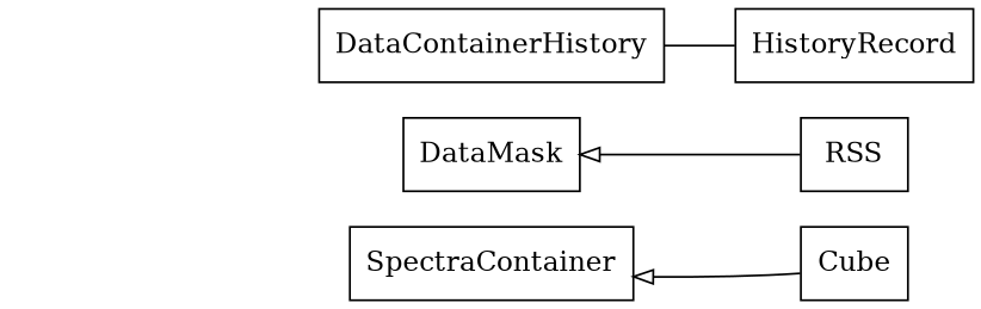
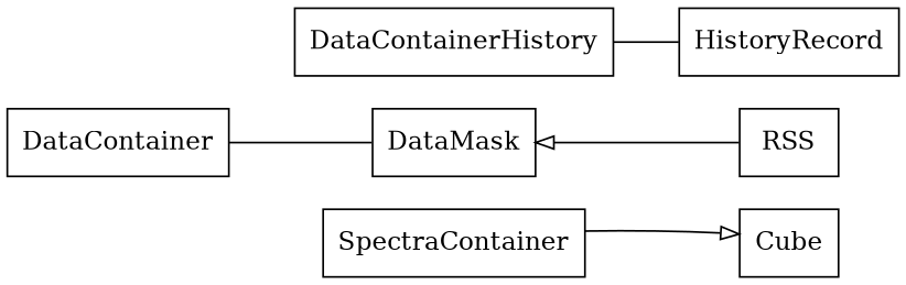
  digraph {
    rankdir=RL
    node [color=black fontcolor=black shape=record style=solid]
    edge [arrowhead=empty arrowtail=none]
    n1 [label=<Cube>]
    n2 [label=<SpectraContainer>]
+   n3 [label=<DataContainer>]
    n4 [label=<DataContainerHistory>]
    n5 [label=<DataMask>]
    n6 [label=<HistoryRecord>]
    n7 [label=<RSS>]
-   n1 -> n2
+   n2 -> n1
+   n5 -> n3 [arrowhead=none]
    n6 -> n4 [arrowhead=none]
    n7 -> n5
  }
